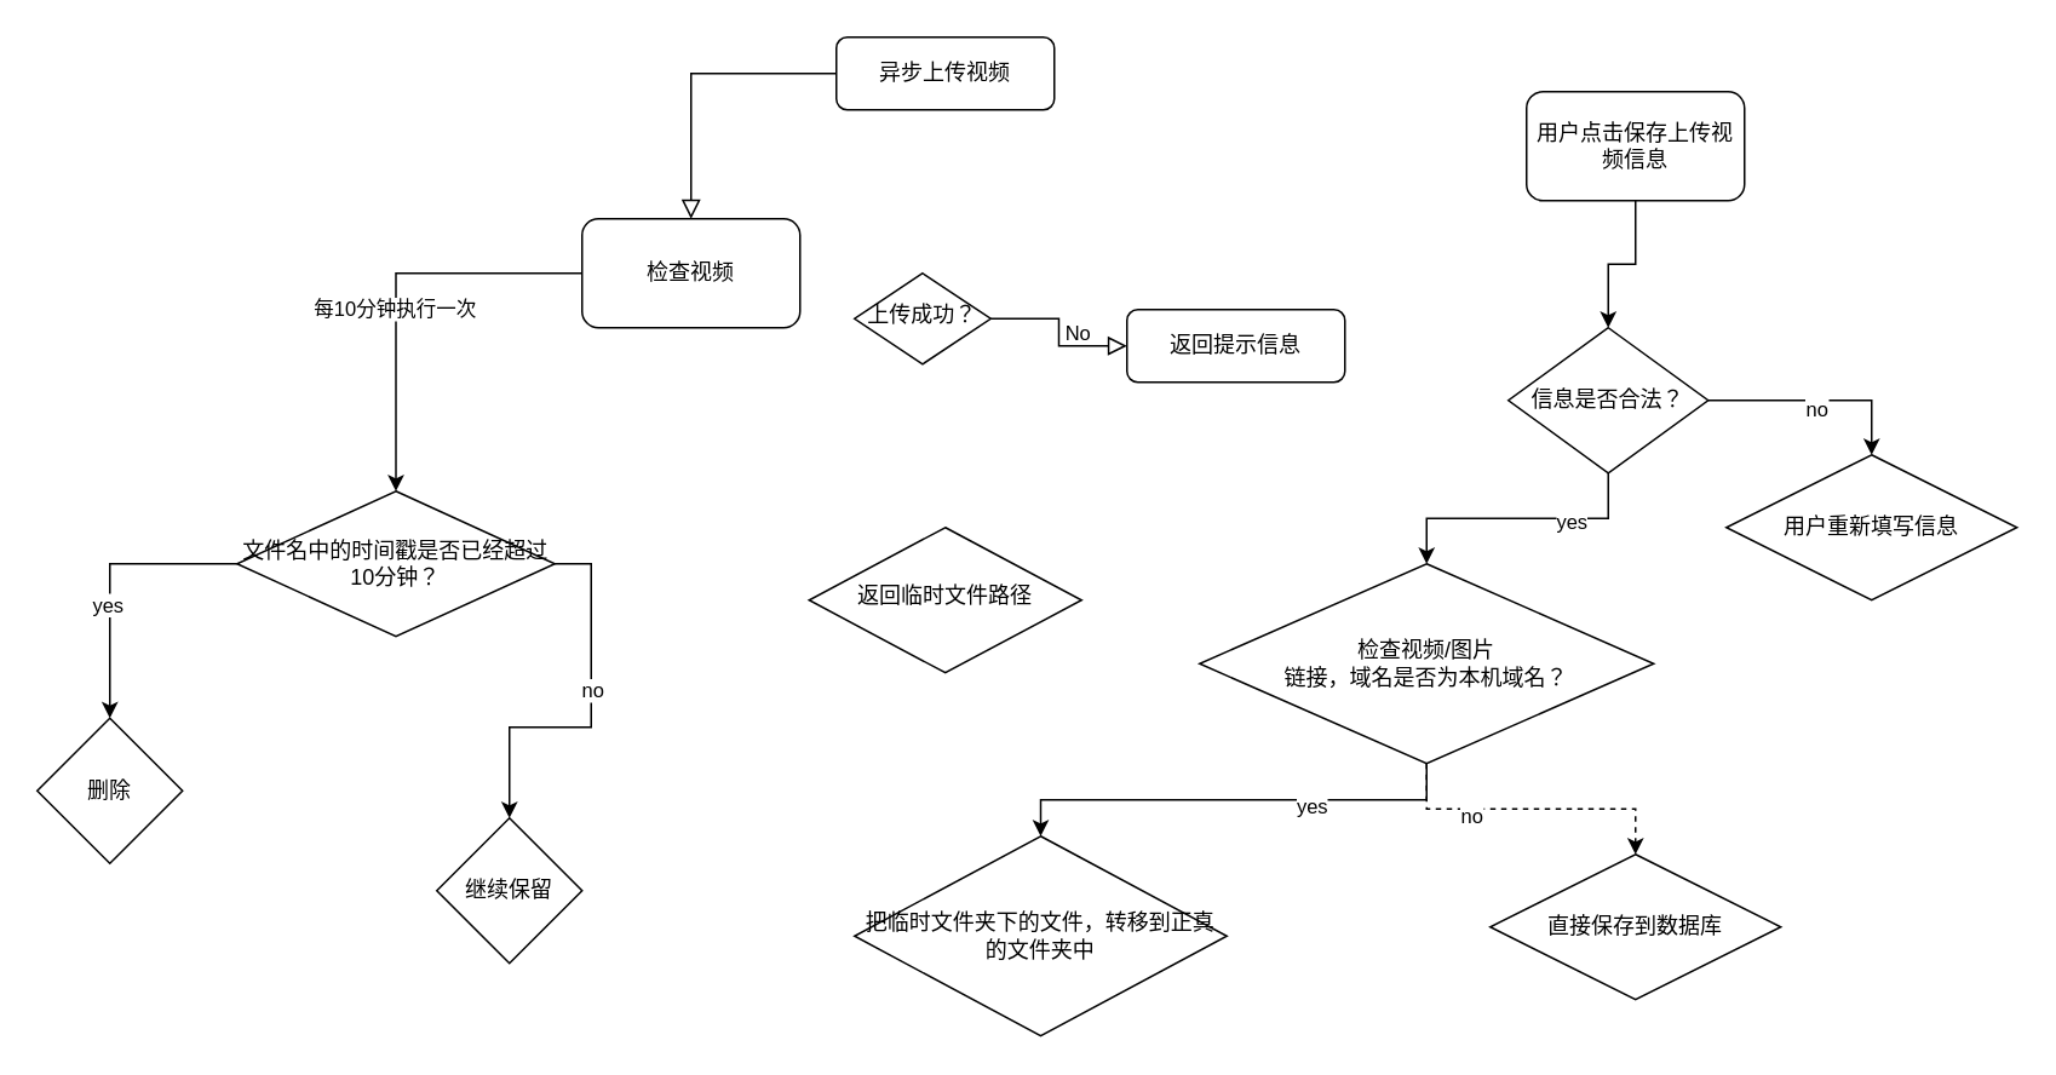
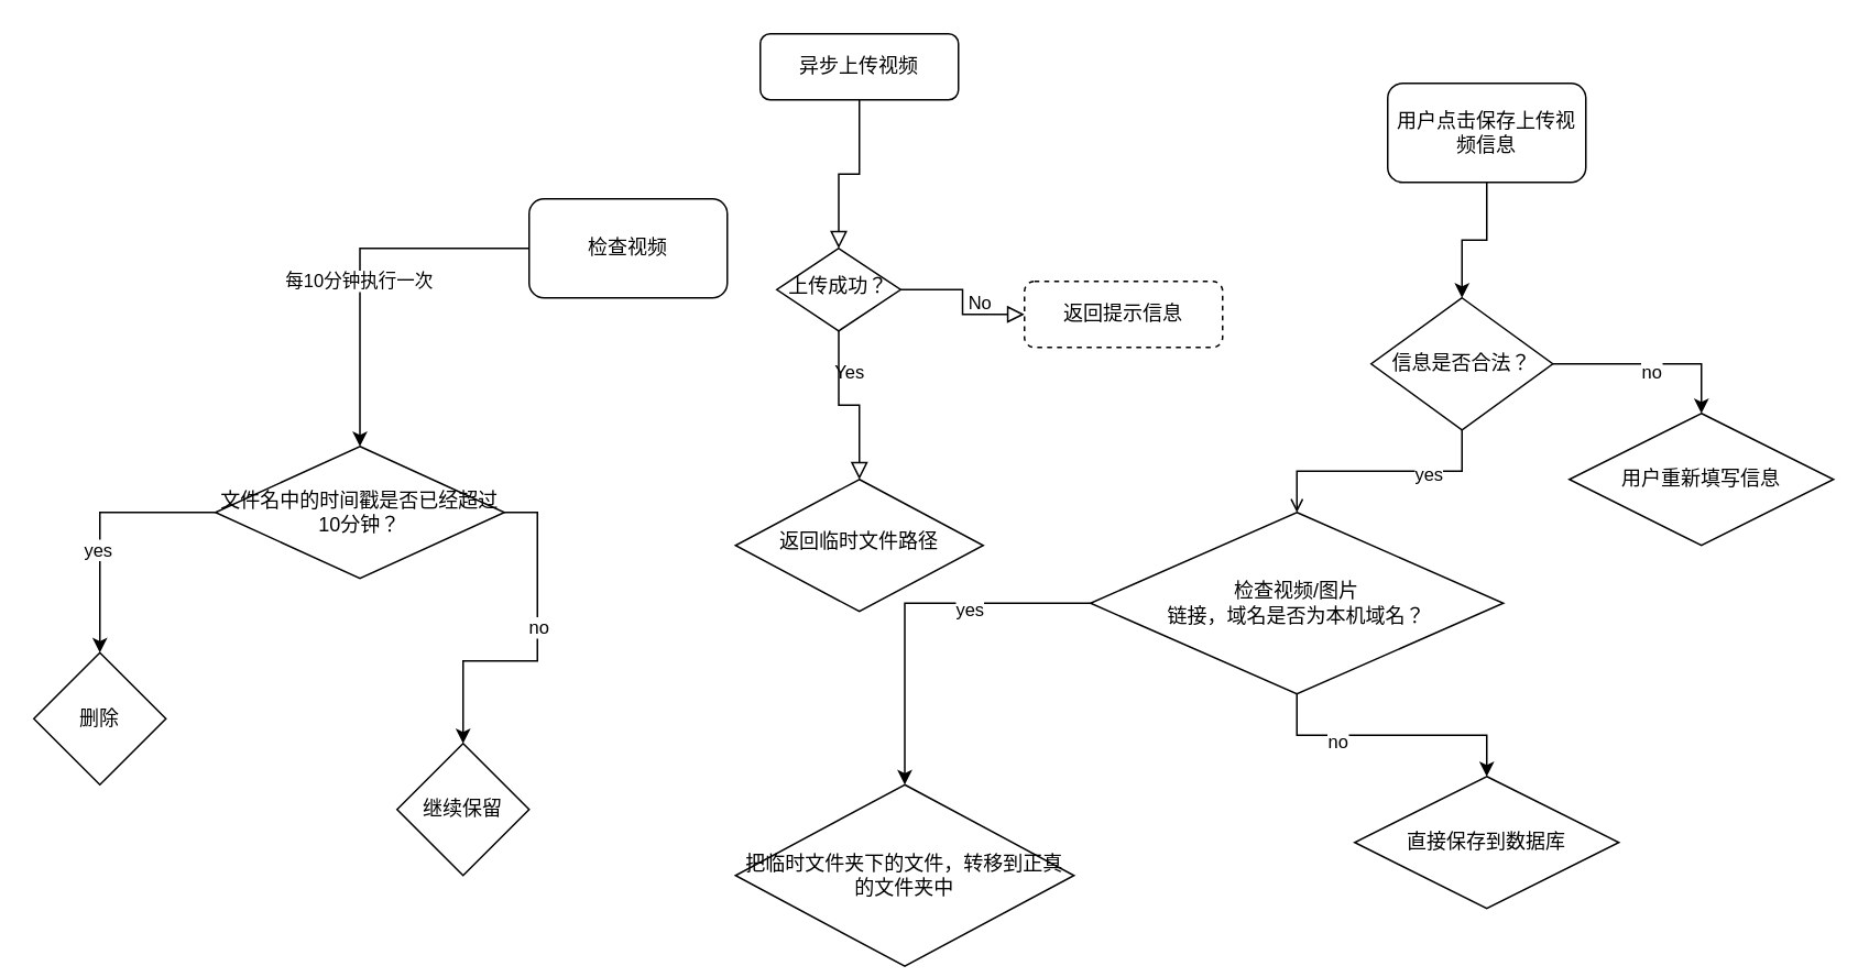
  <mxCell id="0" />
  <mxCell id="1" parent="0" />
- <mxCell id="2" value="" style="rounded=0;html=1;jettySize=auto;orthogonalLoop=1;fontSize=11;endArrow=block;endFill=0;endSize=8;strokeWidth=1;shadow=0;labelBackgroundColor=none;edgeStyle=orthogonalEdgeStyle;" parent="1" source="3" target="26" edge="1"><mxGeometry relative="1" as="geometry" /></mxCell>
+ <mxCell id="2" value="" style="rounded=0;html=1;jettySize=auto;orthogonalLoop=1;fontSize=11;endArrow=block;endFill=0;endSize=8;strokeWidth=1;shadow=0;labelBackgroundColor=none;edgeStyle=orthogonalEdgeStyle;" parent="1" source="3" target="6" edge="1"><mxGeometry relative="1" as="geometry" /></mxCell>
  <mxCell id="3" value="异步上传视频" style="rounded=1;whiteSpace=wrap;html=1;fontSize=12;glass=0;strokeWidth=1;shadow=0;" parent="1" vertex="1"><mxGeometry x="460" y="20" width="120" height="40" as="geometry" /></mxCell>
+ <mxCell id="4" value="Yes" style="rounded=0;html=1;jettySize=auto;orthogonalLoop=1;fontSize=11;endArrow=block;endFill=0;endSize=8;strokeWidth=1;shadow=0;labelBackgroundColor=none;edgeStyle=orthogonalEdgeStyle;" parent="1" source="6" target="8" edge="1"><mxGeometry y="20" relative="1" as="geometry"><mxPoint as="offset" /></mxGeometry></mxCell>
  <mxCell id="5" value="No" style="edgeStyle=orthogonalEdgeStyle;rounded=0;html=1;jettySize=auto;orthogonalLoop=1;fontSize=11;endArrow=block;endFill=0;endSize=8;strokeWidth=1;shadow=0;labelBackgroundColor=none;" parent="1" source="6" target="7" edge="1"><mxGeometry y="10" relative="1" as="geometry"><mxPoint as="offset" /></mxGeometry></mxCell>
  <mxCell id="6" value="上传成功？" style="rhombus;whiteSpace=wrap;html=1;shadow=0;fontFamily=Helvetica;fontSize=12;align=center;strokeWidth=1;spacing=6;spacingTop=-4;" parent="1" vertex="1"><mxGeometry x="470" y="150" width="75" height="50" as="geometry" /></mxCell>
- <mxCell id="7" value="返回提示信息" style="rounded=1;whiteSpace=wrap;html=1;fontSize=12;glass=0;strokeWidth=1;shadow=0;" parent="1" vertex="1"><mxGeometry x="620" y="170" width="120" height="40" as="geometry" /></mxCell>
+ <mxCell id="7" value="返回提示信息" style="rounded=1;whiteSpace=wrap;html=1;fontSize=12;glass=0;strokeWidth=1;shadow=0;dashed=1;" parent="1" vertex="1"><mxGeometry x="620" y="170" width="120" height="40" as="geometry" /></mxCell>
  <mxCell id="8" value="返回临时文件路径" style="rhombus;whiteSpace=wrap;html=1;shadow=0;fontFamily=Helvetica;fontSize=12;align=center;strokeWidth=1;spacing=6;spacingTop=-4;" parent="1" vertex="1"><mxGeometry x="445" y="290" width="150" height="80" as="geometry" /></mxCell>
  <mxCell id="9" style="edgeStyle=orthogonalEdgeStyle;rounded=0;orthogonalLoop=1;jettySize=auto;html=1;" edge="1" parent="1" source="10" target="15"><mxGeometry relative="1" as="geometry"><mxPoint x="900" y="190" as="targetPoint" /></mxGeometry></mxCell>
  <mxCell id="10" value="用户点击保存上传视频信息" style="rounded=1;whiteSpace=wrap;html=1;" vertex="1" parent="1"><mxGeometry x="840" y="50" width="120" height="60" as="geometry" /></mxCell>
- <mxCell id="11" style="edgeStyle=orthogonalEdgeStyle;rounded=0;orthogonalLoop=1;jettySize=auto;html=1;" edge="1" parent="1" source="15" target="20"><mxGeometry relative="1" as="geometry" /></mxCell>
+ <mxCell id="11" style="edgeStyle=orthogonalEdgeStyle;rounded=0;orthogonalLoop=1;jettySize=auto;html=1;endArrow=open;" edge="1" parent="1" source="15" target="20"><mxGeometry relative="1" as="geometry" /></mxCell>
  <mxCell id="12" value="yes" style="edgeLabel;html=1;align=center;verticalAlign=middle;resizable=0;points=[];" vertex="1" connectable="0" parent="11"><mxGeometry x="-0.391" y="1" relative="1" as="geometry"><mxPoint as="offset" /></mxGeometry></mxCell>
  <mxCell id="13" style="edgeStyle=orthogonalEdgeStyle;rounded=0;orthogonalLoop=1;jettySize=auto;html=1;entryX=0.5;entryY=0;entryDx=0;entryDy=0;" edge="1" parent="1" source="15" target="21"><mxGeometry relative="1" as="geometry" /></mxCell>
  <mxCell id="14" value="no" style="edgeLabel;html=1;align=center;verticalAlign=middle;resizable=0;points=[];" vertex="1" connectable="0" parent="13"><mxGeometry x="-0.015" y="-4" relative="1" as="geometry"><mxPoint as="offset" /></mxGeometry></mxCell>
  <mxCell id="15" value="信息是否合法？" style="rhombus;whiteSpace=wrap;html=1;" vertex="1" parent="1"><mxGeometry x="830" y="180" width="110" height="80" as="geometry" /></mxCell>
  <mxCell id="16" style="edgeStyle=orthogonalEdgeStyle;rounded=0;orthogonalLoop=1;jettySize=auto;html=1;" edge="1" parent="1" source="20" target="22"><mxGeometry relative="1" as="geometry" /></mxCell>
  <mxCell id="17" value="yes" style="edgeLabel;html=1;align=center;verticalAlign=middle;resizable=0;points=[];" vertex="1" connectable="0" parent="16"><mxGeometry x="-0.333" y="3" relative="1" as="geometry"><mxPoint as="offset" /></mxGeometry></mxCell>
- <mxCell id="18" style="edgeStyle=orthogonalEdgeStyle;rounded=0;orthogonalLoop=1;jettySize=auto;html=1;dashed=1;" edge="1" parent="1" source="20" target="23"><mxGeometry relative="1" as="geometry" /></mxCell>
+ <mxCell id="18" style="edgeStyle=orthogonalEdgeStyle;rounded=0;orthogonalLoop=1;jettySize=auto;html=1;" edge="1" parent="1" source="20" target="23"><mxGeometry relative="1" as="geometry" /></mxCell>
  <mxCell id="19" value="no" style="edgeLabel;html=1;align=center;verticalAlign=middle;resizable=0;points=[];" vertex="1" connectable="0" parent="18"><mxGeometry x="-0.406" y="-3" relative="1" as="geometry"><mxPoint as="offset" /></mxGeometry></mxCell>
  <mxCell id="20" value="检查视频/图片&lt;br&gt;链接，域名是否为本机域名？" style="rhombus;whiteSpace=wrap;html=1;" vertex="1" parent="1"><mxGeometry x="660" y="310" width="250" height="110" as="geometry" /></mxCell>
  <mxCell id="21" value="用户重新填写信息" style="rhombus;whiteSpace=wrap;html=1;" vertex="1" parent="1"><mxGeometry x="950" y="250" width="160" height="80" as="geometry" /></mxCell>
- <mxCell id="22" value="把临时文件夹下的文件，转移到正真的文件夹中" style="rhombus;whiteSpace=wrap;html=1;" vertex="1" parent="1"><mxGeometry x="470" y="460" width="205" height="110" as="geometry" /></mxCell>
+ <mxCell id="22" value="把临时文件夹下的文件，转移到正真的文件夹中" style="rhombus;whiteSpace=wrap;html=1;" vertex="1" parent="1"><mxGeometry x="445" y="475" width="205" height="110" as="geometry" /></mxCell>
  <mxCell id="23" value="直接保存到数据库" style="rhombus;whiteSpace=wrap;html=1;" vertex="1" parent="1"><mxGeometry x="820" y="470" width="160" height="80" as="geometry" /></mxCell>
  <mxCell id="24" style="edgeStyle=orthogonalEdgeStyle;rounded=0;orthogonalLoop=1;jettySize=auto;html=1;entryX=0.5;entryY=0;entryDx=0;entryDy=0;" edge="1" parent="1" source="26" target="31"><mxGeometry relative="1" as="geometry" /></mxCell>
  <mxCell id="25" value="每10分钟执行一次" style="edgeLabel;html=1;align=center;verticalAlign=middle;resizable=0;points=[];" vertex="1" connectable="0" parent="24"><mxGeometry x="0.094" y="-1" relative="1" as="geometry"><mxPoint as="offset" /></mxGeometry></mxCell>
  <mxCell id="26" value="检查视频" style="rounded=1;whiteSpace=wrap;html=1;" vertex="1" parent="1"><mxGeometry x="320" y="120" width="120" height="60" as="geometry" /></mxCell>
  <mxCell id="27" style="edgeStyle=orthogonalEdgeStyle;rounded=0;orthogonalLoop=1;jettySize=auto;html=1;entryX=0.5;entryY=0;entryDx=0;entryDy=0;" edge="1" parent="1" source="31" target="32"><mxGeometry relative="1" as="geometry" /></mxCell>
  <mxCell id="28" value="yes" style="edgeLabel;html=1;align=center;verticalAlign=middle;resizable=0;points=[];" vertex="1" connectable="0" parent="27"><mxGeometry x="0.191" y="-2" relative="1" as="geometry"><mxPoint as="offset" /></mxGeometry></mxCell>
  <mxCell id="29" style="edgeStyle=orthogonalEdgeStyle;rounded=0;orthogonalLoop=1;jettySize=auto;html=1;exitX=1;exitY=0.5;exitDx=0;exitDy=0;" edge="1" parent="1" source="31" target="33"><mxGeometry relative="1" as="geometry"><mxPoint x="270" y="330" as="sourcePoint" /></mxGeometry></mxCell>
  <mxCell id="30" value="no" style="edgeLabel;html=1;align=center;verticalAlign=middle;resizable=0;points=[];" vertex="1" connectable="0" parent="29"><mxGeometry x="-0.129" relative="1" as="geometry"><mxPoint as="offset" /></mxGeometry></mxCell>
  <mxCell id="31" value="文件名中的时间戳是否已经超过10分钟？" style="rhombus;whiteSpace=wrap;html=1;" vertex="1" parent="1"><mxGeometry x="130" y="270" width="175" height="80" as="geometry" /></mxCell>
  <mxCell id="32" value="删除" style="rhombus;whiteSpace=wrap;html=1;" vertex="1" parent="1"><mxGeometry x="20" y="395" width="80" height="80" as="geometry" /></mxCell>
  <mxCell id="33" value="继续保留" style="rhombus;whiteSpace=wrap;html=1;" vertex="1" parent="1"><mxGeometry x="240" y="450" width="80" height="80" as="geometry" /></mxCell>
